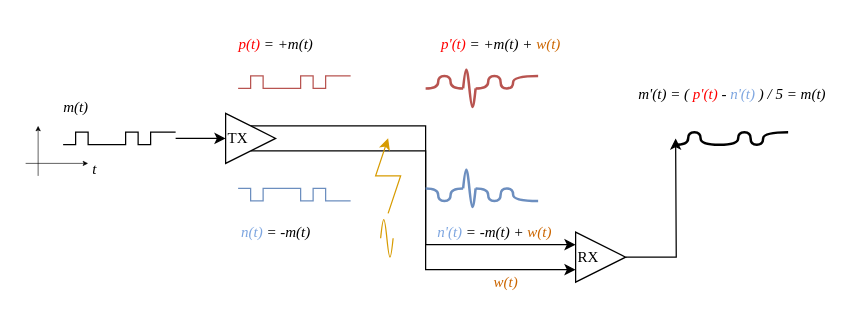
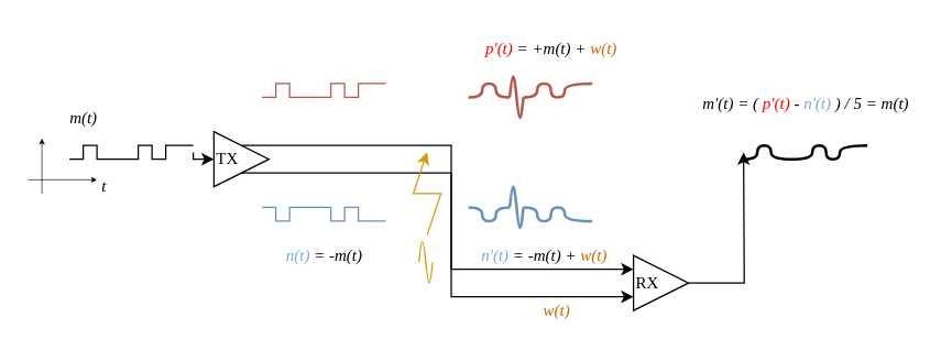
  <mxCell id="0" />
  <mxCell id="1" parent="0" />
  <mxCell id="2" style="edgeStyle=orthogonalEdgeStyle;rounded=0;orthogonalLoop=1;jettySize=auto;html=1;exitX=0.5;exitY=0;exitDx=0;exitDy=0;entryX=0;entryY=0.25;entryDx=0;entryDy=0;fontFamily=Times New Roman;fontSize=12;fontColor=default;" edge="1" parent="1" source="5" target="7"><mxGeometry relative="1" as="geometry" /></mxCell>
  <mxCell id="3" style="edgeStyle=orthogonalEdgeStyle;rounded=0;orthogonalLoop=1;jettySize=auto;html=1;exitX=0.5;exitY=1;exitDx=0;exitDy=0;entryX=0;entryY=0.75;entryDx=0;entryDy=0;fontFamily=Times New Roman;fontSize=12;fontColor=default;" edge="1" parent="1" source="5" target="7"><mxGeometry relative="1" as="geometry" /></mxCell>
  <mxCell id="4" style="edgeStyle=orthogonalEdgeStyle;rounded=0;orthogonalLoop=1;jettySize=auto;html=1;exitX=0;exitY=0.5;exitDx=0;exitDy=0;fontFamily=Times New Roman;fontSize=12;fontColor=default;endArrow=none;endFill=0;startArrow=classic;startFill=1;" edge="1" parent="1" source="5"><mxGeometry relative="1" as="geometry"><mxPoint x="140" y="110" as="targetPoint" /></mxGeometry></mxCell>
- <mxCell id="5" value="TX" style="triangle;whiteSpace=wrap;html=1;rounded=0;strokeColor=default;fontFamily=Times New Roman;fontSize=12;fontColor=default;fillColor=default;align=left;" vertex="1" parent="1"><mxGeometry x="180" y="90" width="40" height="40" as="geometry" /></mxCell>
+ <mxCell id="5" value="TX" style="triangle;whiteSpace=wrap;html=1;rounded=0;strokeColor=default;fontFamily=Times New Roman;fontSize=12;fontColor=default;fillColor=default;align=left;" vertex="1" parent="1"><mxGeometry x="155" y="95" width="40" height="40" as="geometry" /></mxCell>
  <mxCell id="6" style="edgeStyle=orthogonalEdgeStyle;rounded=0;orthogonalLoop=1;jettySize=auto;html=1;exitX=1;exitY=0.5;exitDx=0;exitDy=0;fontFamily=Times New Roman;fontSize=12;fontColor=default;" edge="1" parent="1" source="7"><mxGeometry relative="1" as="geometry"><mxPoint x="540" y="110" as="targetPoint" /></mxGeometry></mxCell>
  <mxCell id="7" value="RX" style="triangle;whiteSpace=wrap;html=1;rounded=0;strokeColor=default;fontFamily=Times New Roman;fontSize=12;fontColor=default;fillColor=default;align=left;" vertex="1" parent="1"><mxGeometry x="460" y="185" width="40" height="40" as="geometry" /></mxCell>
  <mxCell id="8" value="" style="endArrow=none;html=1;rounded=0;fontFamily=Times New Roman;fontSize=12;fontColor=default;fillColor=#f8cecc;strokeColor=#b85450;" edge="1" parent="1"><mxGeometry width="50" height="50" relative="1" as="geometry"><mxPoint x="190" y="70" as="sourcePoint" /><mxPoint x="280" y="60" as="targetPoint" /><Array as="points"><mxPoint x="200" y="70" /><mxPoint x="200" y="60" /><mxPoint x="210" y="60" /><mxPoint x="210" y="70" /><mxPoint x="240" y="70" /><mxPoint x="240" y="60" /><mxPoint x="250" y="60" /><mxPoint x="250" y="70" /><mxPoint x="260" y="70" /><mxPoint x="260" y="60" /></Array></mxGeometry></mxCell>
  <mxCell id="9" value="" style="endArrow=none;html=1;rounded=0;fontFamily=Times New Roman;fontSize=12;fontColor=default;fillColor=#dae8fc;strokeColor=#6c8ebf;" edge="1" parent="1"><mxGeometry width="50" height="50" relative="1" as="geometry"><mxPoint x="190" y="150" as="sourcePoint" /><mxPoint x="280" y="160" as="targetPoint" /><Array as="points"><mxPoint x="200" y="150" /><mxPoint x="200" y="160" /><mxPoint x="210" y="160" /><mxPoint x="210" y="150" /><mxPoint x="240" y="150" /><mxPoint x="240" y="160" /><mxPoint x="250" y="160" /><mxPoint x="250" y="150" /><mxPoint x="260" y="150" /><mxPoint x="260" y="160" /></Array></mxGeometry></mxCell>
  <mxCell id="10" value="" style="endArrow=none;html=1;rounded=0;fontFamily=Times New Roman;fontSize=12;fontColor=default;" edge="1" parent="1"><mxGeometry width="50" height="50" relative="1" as="geometry"><mxPoint x="50" y="115" as="sourcePoint" /><mxPoint x="140" y="105" as="targetPoint" /><Array as="points"><mxPoint x="60" y="115" /><mxPoint x="60" y="105" /><mxPoint x="70" y="105" /><mxPoint x="70" y="115" /><mxPoint x="100" y="115" /><mxPoint x="100" y="105" /><mxPoint x="110" y="105" /><mxPoint x="110" y="115" /><mxPoint x="120" y="115" /><mxPoint x="120" y="105" /></Array></mxGeometry></mxCell>
  <mxCell id="11" value="" style="endArrow=none;html=1;fontFamily=Times New Roman;fontSize=12;fontColor=default;curved=1;strokeWidth=2;" edge="1" parent="1"><mxGeometry width="50" height="50" relative="1" as="geometry"><mxPoint x="540" y="115" as="sourcePoint" /><mxPoint x="630" y="105" as="targetPoint" /><Array as="points"><mxPoint x="550" y="115" /><mxPoint x="550" y="105" /><mxPoint x="560" y="105" /><mxPoint x="560" y="115" /><mxPoint x="590" y="115" /><mxPoint x="590" y="105" /><mxPoint x="600" y="105" /><mxPoint x="600" y="115" /><mxPoint x="610" y="115" /><mxPoint x="610" y="105" /></Array></mxGeometry></mxCell>
  <mxCell id="12" value="" style="endArrow=none;html=1;fontFamily=Times New Roman;fontSize=12;fontColor=default;fillColor=#f8cecc;strokeColor=#b85450;curved=1;strokeWidth=2;" edge="1" parent="1"><mxGeometry width="50" height="50" relative="1" as="geometry"><mxPoint x="380" y="70" as="sourcePoint" /><mxPoint x="430" y="60" as="targetPoint" /><Array as="points"><mxPoint x="390" y="70" /><mxPoint x="390" y="60" /><mxPoint x="400" y="60" /><mxPoint x="400" y="70" /><mxPoint x="410" y="70" /><mxPoint x="410" y="60" /></Array></mxGeometry></mxCell>
  <mxCell id="13" value="" style="pointerEvents=1;verticalLabelPosition=bottom;shadow=0;dashed=0;align=center;html=1;verticalAlign=top;shape=mxgraph.electrical.waveforms.sine_wave;rounded=0;strokeColor=#b85450;fontFamily=Times New Roman;fontSize=12;fillColor=#f8cecc;connectable=0;strokeWidth=2;" vertex="1" parent="1"><mxGeometry x="370" y="50" width="10" height="40" as="geometry" /></mxCell>
  <mxCell id="14" value="" style="endArrow=none;html=1;fontFamily=Times New Roman;fontSize=12;fontColor=default;fillColor=#f8cecc;strokeColor=#b85450;curved=1;strokeWidth=2;" edge="1" parent="1"><mxGeometry width="50" height="50" relative="1" as="geometry"><mxPoint x="340" y="70" as="sourcePoint" /><mxPoint x="370" y="70" as="targetPoint" /><Array as="points"><mxPoint x="350" y="70" /><mxPoint x="350" y="60" /><mxPoint x="360" y="60" /><mxPoint x="360" y="70" /></Array></mxGeometry></mxCell>
  <mxCell id="15" value="" style="endArrow=none;html=1;fontFamily=Times New Roman;fontSize=12;fontColor=default;fillColor=#dae8fc;strokeColor=#6c8ebf;curved=1;strokeWidth=2;" edge="1" parent="1"><mxGeometry width="50" height="50" relative="1" as="geometry"><mxPoint x="380" y="150" as="sourcePoint" /><mxPoint x="430" y="160" as="targetPoint" /><Array as="points"><mxPoint x="390" y="150" /><mxPoint x="390" y="160" /><mxPoint x="400" y="160" /><mxPoint x="400" y="150" /><mxPoint x="410" y="150" /><mxPoint x="410" y="160" /></Array></mxGeometry></mxCell>
  <mxCell id="16" value="" style="endArrow=none;html=1;fontFamily=Times New Roman;fontSize=12;fontColor=default;fillColor=#dae8fc;strokeColor=#6c8ebf;curved=1;strokeWidth=2;" edge="1" parent="1"><mxGeometry width="50" height="50" relative="1" as="geometry"><mxPoint x="340" y="150" as="sourcePoint" /><mxPoint x="370" y="150" as="targetPoint" /><Array as="points"><mxPoint x="350" y="150" /><mxPoint x="350" y="160" /><mxPoint x="360" y="160" /><mxPoint x="360" y="150" /></Array></mxGeometry></mxCell>
  <mxCell id="17" value="" style="pointerEvents=1;verticalLabelPosition=bottom;shadow=0;dashed=0;align=center;html=1;verticalAlign=top;shape=mxgraph.electrical.waveforms.sine_wave;rounded=0;strokeColor=#6c8ebf;fontFamily=Times New Roman;fontSize=12;fillColor=#dae8fc;connectable=0;strokeWidth=2;" vertex="1" parent="1"><mxGeometry x="370" y="130" width="10" height="40" as="geometry" /></mxCell>
  <mxCell id="18" value="" style="endArrow=classic;html=1;rounded=0;fontFamily=Times New Roman;fontSize=12;fontColor=default;fillColor=#ffe6cc;strokeColor=#d79b00;" edge="1" parent="1"><mxGeometry width="50" height="50" relative="1" as="geometry"><mxPoint x="310" y="170" as="sourcePoint" /><mxPoint x="310" y="110" as="targetPoint" /><Array as="points"><mxPoint x="320" y="140" /><mxPoint x="300" y="140" /></Array></mxGeometry></mxCell>
  <mxCell id="19" value="" style="pointerEvents=1;verticalLabelPosition=bottom;shadow=0;dashed=0;align=center;html=1;verticalAlign=top;shape=mxgraph.electrical.waveforms.sine_wave;rounded=0;strokeColor=#d79b00;fontFamily=Times New Roman;fontSize=12;fillColor=#ffe6cc;connectable=0;strokeWidth=1;" vertex="1" parent="1"><mxGeometry x="304" y="170" width="10" height="40" as="geometry" /></mxCell>
  <mxCell id="20" value="&lt;i&gt;m(t)&lt;/i&gt;" style="text;html=1;align=center;verticalAlign=middle;resizable=0;points=[];autosize=1;strokeColor=none;fillColor=none;fontSize=12;fontFamily=Times New Roman;fontColor=default;" vertex="1" parent="1"><mxGeometry x="40" y="70" width="40" height="30" as="geometry" /></mxCell>
- <mxCell id="21" value="&lt;i&gt;&lt;font color=&quot;#ff0000&quot;&gt;p(t)&amp;nbsp;&lt;/font&gt;= +m(t)&lt;/i&gt;" style="text;html=1;align=center;verticalAlign=middle;resizable=0;points=[];autosize=1;strokeColor=none;fillColor=none;fontSize=12;fontFamily=Times New Roman;fontColor=default;" vertex="1" parent="1"><mxGeometry x="180" y="20" width="80" height="30" as="geometry" /></mxCell>
- <mxCell id="22" value="&lt;i&gt;&lt;font color=&quot;#7ea6e0&quot;&gt;n(t)&amp;nbsp;&lt;/font&gt;= -m(t)&lt;/i&gt;" style="text;html=1;align=center;verticalAlign=middle;resizable=0;points=[];autosize=1;strokeColor=none;fillColor=none;fontSize=12;fontFamily=Times New Roman;fontColor=default;" vertex="1" parent="1"><mxGeometry x="180" y="170" width="80" height="30" as="geometry" /></mxCell>
+ <mxCell id="22" value="&lt;i&gt;&lt;font color=&quot;#7ea6e0&quot;&gt;n(t)&amp;nbsp;&lt;/font&gt;= -m(t)&lt;/i&gt;" style="text;html=1;align=center;verticalAlign=middle;resizable=0;points=[];autosize=1;strokeColor=none;fillColor=none;fontSize=12;fontFamily=Times New Roman;fontColor=default;" vertex="1" parent="1"><mxGeometry x="195" y="170" width="80" height="30" as="geometry" /></mxCell>
  <mxCell id="23" value="&lt;i&gt;&lt;font color=&quot;#ff0000&quot;&gt;p'(t)&amp;nbsp;&lt;/font&gt;= +m(t) + &lt;font color=&quot;#cc6600&quot;&gt;w(t)&lt;/font&gt;&lt;/i&gt;" style="text;html=1;align=center;verticalAlign=middle;resizable=0;points=[];autosize=1;strokeColor=none;fillColor=none;fontSize=12;fontFamily=Times New Roman;fontColor=default;" vertex="1" parent="1"><mxGeometry x="340" y="20" width="120" height="30" as="geometry" /></mxCell>
  <mxCell id="24" value="&lt;i&gt;&lt;font color=&quot;#7ea6e0&quot;&gt;n'(t)&lt;/font&gt;&lt;font color=&quot;#ff0000&quot;&gt;&amp;nbsp;&lt;/font&gt;= -m(t) + &lt;font color=&quot;#cc6600&quot;&gt;w(t)&lt;/font&gt;&lt;/i&gt;" style="text;html=1;align=center;verticalAlign=middle;resizable=0;points=[];autosize=1;strokeColor=none;fillColor=none;fontSize=12;fontFamily=Times New Roman;fontColor=default;" vertex="1" parent="1"><mxGeometry x="340" y="170" width="110" height="30" as="geometry" /></mxCell>
  <mxCell id="25" value="&lt;i&gt;&lt;font color=&quot;#cc6600&quot;&gt;w(t)&lt;/font&gt;&lt;/i&gt;" style="text;html=1;align=center;verticalAlign=middle;resizable=0;points=[];autosize=1;strokeColor=none;fillColor=none;fontSize=12;fontFamily=Times New Roman;fontColor=default;" vertex="1" parent="1"><mxGeometry x="384" y="210" width="40" height="30" as="geometry" /></mxCell>
  <mxCell id="26" value="&lt;i&gt;m'(t) = (&amp;nbsp;&lt;font color=&quot;#ff0000&quot;&gt;p'(t)&lt;/font&gt; - &lt;font color=&quot;#7ea6e0&quot;&gt;n'(t)&amp;nbsp;&lt;/font&gt;) / 5 = m(t)&lt;/i&gt;" style="text;html=1;align=center;verticalAlign=middle;resizable=0;points=[];autosize=1;strokeColor=none;fillColor=none;fontSize=12;fontFamily=Times New Roman;fontColor=default;" vertex="1" parent="1"><mxGeometry x="500" y="60" width="170" height="30" as="geometry" /></mxCell>
  <mxCell id="27" value="" style="endArrow=classic;html=1;rounded=0;fontFamily=Times New Roman;fontSize=12;fontColor=default;startSize=6;endSize=3;strokeWidth=0.5;" edge="1" parent="1"><mxGeometry width="50" height="50" relative="1" as="geometry"><mxPoint x="30" y="140" as="sourcePoint" /><mxPoint x="30" y="100" as="targetPoint" /></mxGeometry></mxCell>
  <mxCell id="28" value="" style="endArrow=classic;html=1;rounded=0;fontFamily=Times New Roman;fontSize=12;fontColor=default;startSize=6;endSize=3;strokeWidth=0.5;" edge="1" parent="1"><mxGeometry width="50" height="50" relative="1" as="geometry"><mxPoint x="20" y="130" as="sourcePoint" /><mxPoint x="70" y="130" as="targetPoint" /></mxGeometry></mxCell>
  <mxCell id="29" value="&lt;i&gt;t&lt;/i&gt;" style="text;html=1;align=center;verticalAlign=middle;resizable=0;points=[];autosize=1;strokeColor=none;fillColor=none;fontSize=12;fontFamily=Times New Roman;fontColor=default;" vertex="1" parent="1"><mxGeometry x="60" y="120" width="30" height="30" as="geometry" /></mxCell>
